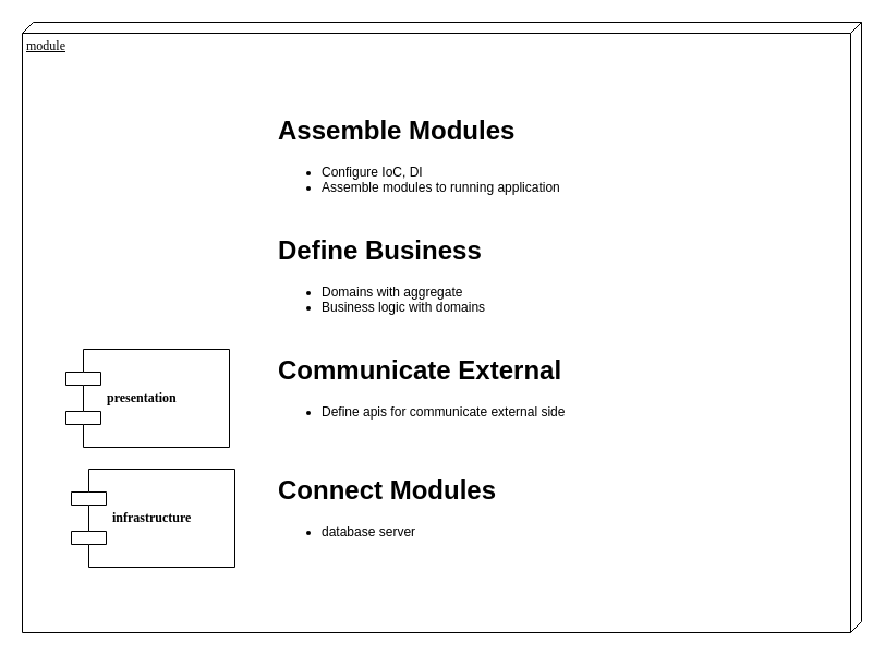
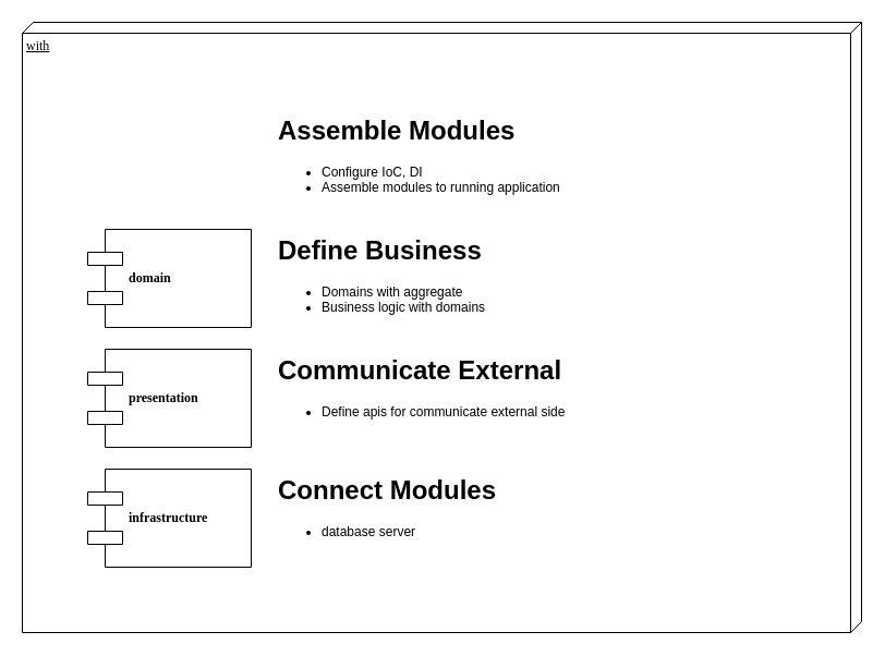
  <mxCell id="0" />
  <mxCell id="1" parent="0" />
- <mxCell id="2" value="module" style="verticalAlign=top;align=left;spacingTop=8;spacingLeft=2;spacingRight=12;shape=cube;size=10;direction=south;fontStyle=4;html=1;rounded=0;shadow=0;comic=0;labelBackgroundColor=none;strokeWidth=1;fontFamily=Verdana;fontSize=12" vertex="1" parent="1"><mxGeometry x="20" y="20" width="770" height="560" as="geometry" /></mxCell>
+ <mxCell id="2" value="with" style="verticalAlign=top;align=left;spacingTop=8;spacingLeft=2;spacingRight=12;shape=cube;size=10;direction=south;fontStyle=4;html=1;rounded=0;shadow=0;comic=0;labelBackgroundColor=none;strokeWidth=1;fontFamily=Verdana;fontSize=12" vertex="1" parent="1"><mxGeometry x="20" y="20" width="770" height="560" as="geometry" /></mxCell>
  <mxCell id="3" value="&lt;h1&gt;Assemble Modules&lt;/h1&gt;&lt;p&gt;&lt;/p&gt;&lt;ul&gt;&lt;li&gt;Configure IoC, DI&lt;/li&gt;&lt;li&gt;Assemble modules to running application&lt;/li&gt;&lt;/ul&gt;&lt;p&gt;&lt;/p&gt;" style="text;html=1;strokeColor=none;fillColor=none;spacing=5;spacingTop=-20;whiteSpace=wrap;overflow=hidden;rounded=0;" vertex="1" parent="1"><mxGeometry x="250" y="100" width="420" height="90" as="geometry" /></mxCell>
+ <mxCell id="4" value="&lt;b&gt;domain&lt;/b&gt;" style="shape=component;align=left;spacingLeft=36;rounded=0;shadow=0;comic=0;labelBackgroundColor=none;strokeWidth=1;fontFamily=Verdana;fontSize=12;html=1;" vertex="1" parent="1"><mxGeometry x="80" y="210" width="150" height="90" as="geometry" /></mxCell>
  <mxCell id="5" value="&lt;h1&gt;Define Business&lt;/h1&gt;&lt;p&gt;&lt;/p&gt;&lt;ul&gt;&lt;li&gt;Domains with aggregate&lt;/li&gt;&lt;li&gt;Business logic with domains&lt;/li&gt;&lt;/ul&gt;&lt;p&gt;&lt;/p&gt;" style="text;html=1;strokeColor=none;fillColor=none;spacing=5;spacingTop=-20;whiteSpace=wrap;overflow=hidden;rounded=0;" vertex="1" parent="1"><mxGeometry x="250" y="210" width="420" height="90" as="geometry" /></mxCell>
- <mxCell id="6" value="&lt;b&gt;presentation&lt;/b&gt;" style="shape=component;align=left;spacingLeft=36;rounded=0;shadow=0;comic=0;labelBackgroundColor=none;strokeWidth=1;fontFamily=Verdana;fontSize=12;html=1;" vertex="1" parent="1"><mxGeometry x="60" y="320" width="150" height="90" as="geometry" /></mxCell>
+ <mxCell id="6" value="&lt;b&gt;presentation&lt;/b&gt;" style="shape=component;align=left;spacingLeft=36;rounded=0;shadow=0;comic=0;labelBackgroundColor=none;strokeWidth=1;fontFamily=Verdana;fontSize=12;html=1;" vertex="1" parent="1"><mxGeometry x="80" y="320" width="150" height="90" as="geometry" /></mxCell>
  <mxCell id="7" value="&lt;h1&gt;Communicate External&lt;/h1&gt;&lt;p&gt;&lt;/p&gt;&lt;ul&gt;&lt;li&gt;Define apis for communicate external side&lt;/li&gt;&lt;/ul&gt;&lt;p&gt;&lt;/p&gt;" style="text;html=1;strokeColor=none;fillColor=none;spacing=5;spacingTop=-20;whiteSpace=wrap;overflow=hidden;rounded=0;" vertex="1" parent="1"><mxGeometry x="250" y="320" width="420" height="90" as="geometry" /></mxCell>
- <mxCell id="8" value="&lt;b&gt;infrastructure&lt;/b&gt;" style="shape=component;align=left;spacingLeft=36;rounded=0;shadow=0;comic=0;labelBackgroundColor=none;strokeWidth=1;fontFamily=Verdana;fontSize=12;html=1;" vertex="1" parent="1"><mxGeometry x="65" y="430" width="150" height="90" as="geometry" /></mxCell>
+ <mxCell id="8" value="&lt;b&gt;infrastructure&lt;/b&gt;" style="shape=component;align=left;spacingLeft=36;rounded=0;shadow=0;comic=0;labelBackgroundColor=none;strokeWidth=1;fontFamily=Verdana;fontSize=12;html=1;" vertex="1" parent="1"><mxGeometry x="80" y="430" width="150" height="90" as="geometry" /></mxCell>
  <mxCell id="9" value="&lt;h1&gt;Connect Modules&lt;/h1&gt;&lt;p&gt;&lt;/p&gt;&lt;ul&gt;&lt;li&gt;database server&lt;/li&gt;&lt;/ul&gt;&lt;p&gt;&lt;/p&gt;" style="text;html=1;strokeColor=none;fillColor=none;spacing=5;spacingTop=-20;whiteSpace=wrap;overflow=hidden;rounded=0;" vertex="1" parent="1"><mxGeometry x="250" y="430" width="420" height="90" as="geometry" /></mxCell>
